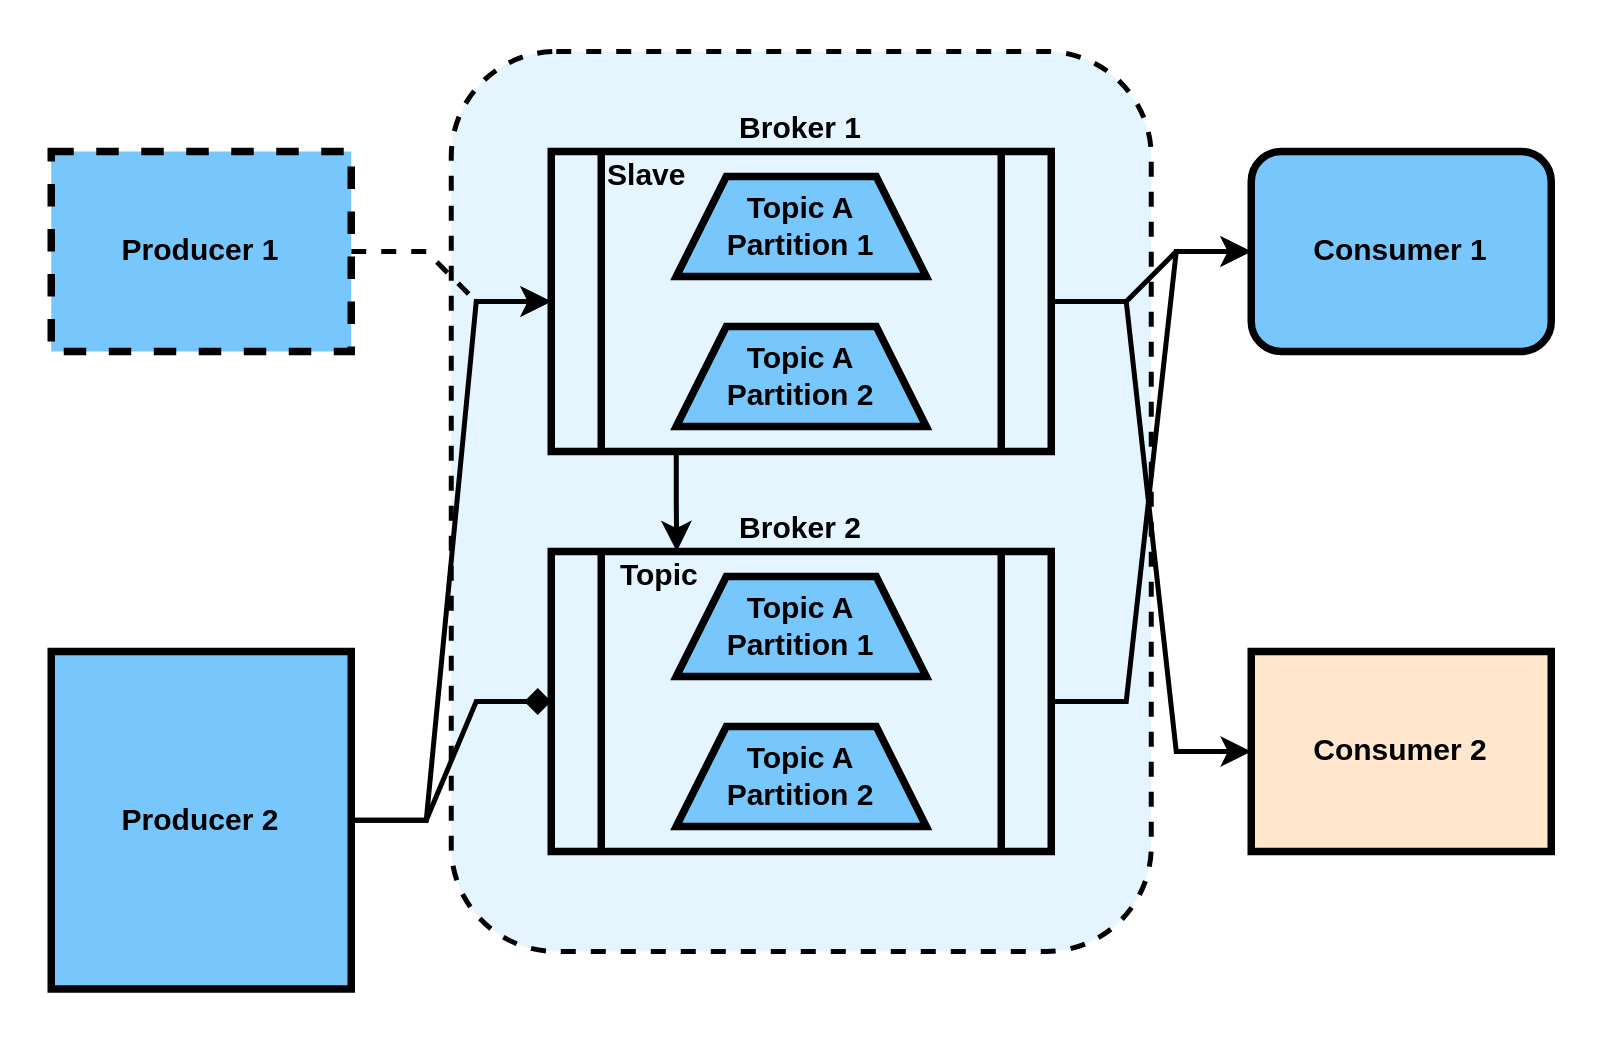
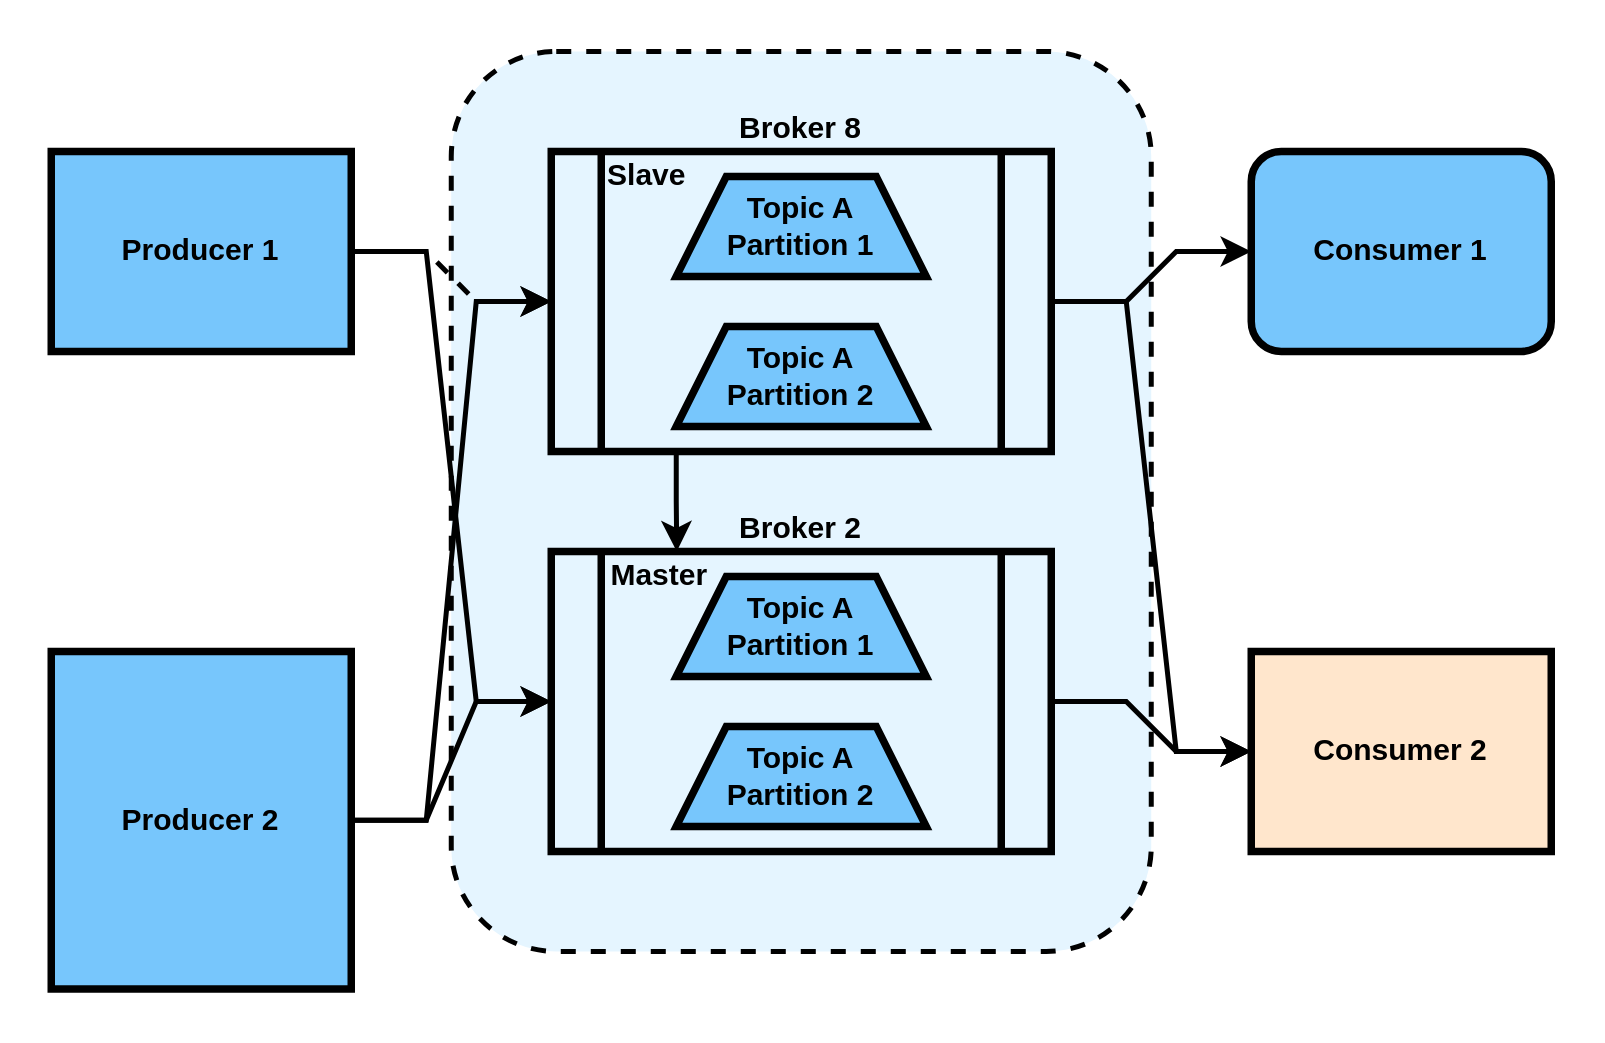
  <mxCell id="0" />
  <mxCell id="1" parent="0" />
  <mxCell id="2" value="" style="rounded=1;whiteSpace=wrap;html=1;dashed=1;fillColor=#e5f5ff;strokeWidth=2;fontSize=12;fontStyle=1;labelBackgroundColor=none;shadow=0;" vertex="1" parent="1"><mxGeometry x="180" y="20" width="280" height="360" as="geometry" /></mxCell>
- <mxCell id="3" style="edgeStyle=entityRelationEdgeStyle;rounded=0;orthogonalLoop=1;jettySize=auto;html=1;exitX=1;exitY=0.5;exitDx=0;exitDy=0;entryX=0;entryY=0.5;entryDx=0;entryDy=0;strokeWidth=2;fontSize=12;fontStyle=1;labelBackgroundColor=none;shadow=0;endArrow=diamond;" edge="1" parent="1" source="5" target="16"><mxGeometry relative="1" as="geometry" /></mxCell>
+ <mxCell id="3" style="edgeStyle=entityRelationEdgeStyle;rounded=0;orthogonalLoop=1;jettySize=auto;html=1;exitX=1;exitY=0.5;exitDx=0;exitDy=0;entryX=0;entryY=0.5;entryDx=0;entryDy=0;strokeWidth=2;fontSize=12;fontStyle=1;labelBackgroundColor=none;shadow=0;" edge="1" parent="1" source="5" target="16"><mxGeometry relative="1" as="geometry" /></mxCell>
  <mxCell id="4" style="edgeStyle=entityRelationEdgeStyle;rounded=0;orthogonalLoop=1;jettySize=auto;html=1;exitX=1;exitY=0.5;exitDx=0;exitDy=0;entryX=0;entryY=0.5;entryDx=0;entryDy=0;strokeWidth=2;fontSize=12;fontStyle=1;labelBackgroundColor=none;shadow=0;" edge="1" parent="1" source="5" target="13"><mxGeometry relative="1" as="geometry" /></mxCell>
  <mxCell id="5" value="Producer 2" style="rounded=0;whiteSpace=wrap;html=1;strokeWidth=3;fontSize=12;fontStyle=1;labelBackgroundColor=none;fillColor=#77c6fc;shadow=0;" vertex="1" parent="1"><mxGeometry x="20" y="260" width="120" height="135" as="geometry" /></mxCell>
  <mxCell id="6" style="edgeStyle=entityRelationEdgeStyle;rounded=0;orthogonalLoop=1;jettySize=auto;html=1;exitX=1;exitY=0.5;exitDx=0;exitDy=0;entryX=0;entryY=0.5;entryDx=0;entryDy=0;strokeWidth=2;fontSize=12;fontStyle=1;labelBackgroundColor=none;shadow=0;dashed=1;" edge="1" parent="1" source="8" target="13"><mxGeometry relative="1" as="geometry" /></mxCell>
- <mxCell id="8" value="Producer 1" style="rounded=0;whiteSpace=wrap;html=1;strokeWidth=3;fontSize=12;fontStyle=1;labelBackgroundColor=none;fillColor=#77c6fc;shadow=0;dashed=1;" vertex="1" parent="1"><mxGeometry x="20" y="60" width="120" height="80" as="geometry" /></mxCell>
+ <mxCell id="7" style="edgeStyle=entityRelationEdgeStyle;rounded=0;orthogonalLoop=1;jettySize=auto;html=1;exitX=1;exitY=0.5;exitDx=0;exitDy=0;entryX=0;entryY=0.5;entryDx=0;entryDy=0;strokeWidth=2;fontSize=12;fontStyle=1;labelBackgroundColor=none;shadow=0;" edge="1" parent="1" source="8" target="16"><mxGeometry relative="1" as="geometry" /></mxCell>
+ <mxCell id="8" value="Producer 1" style="rounded=0;whiteSpace=wrap;html=1;strokeWidth=3;fontSize=12;fontStyle=1;labelBackgroundColor=none;fillColor=#77c6fc;shadow=0;" vertex="1" parent="1"><mxGeometry x="20" y="60" width="120" height="80" as="geometry" /></mxCell>
  <mxCell id="9" value="Consumer 2" style="rounded=0;whiteSpace=wrap;html=1;strokeWidth=3;fontSize=12;fontStyle=1;labelBackgroundColor=none;fillColor=#ffe6cc;shadow=0;" vertex="1" parent="1"><mxGeometry x="500" y="260" width="120" height="80" as="geometry" /></mxCell>
  <mxCell id="10" value="Consumer 1" style="whiteSpace=wrap;html=1;strokeWidth=3;fontSize=12;fontStyle=1;labelBackgroundColor=none;fillColor=#77c6fc;shadow=0;rounded=1;" vertex="1" parent="1"><mxGeometry x="500" y="60" width="120" height="80" as="geometry" /></mxCell>
  <mxCell id="11" style="edgeStyle=entityRelationEdgeStyle;rounded=0;orthogonalLoop=1;jettySize=auto;html=1;exitX=1;exitY=0.5;exitDx=0;exitDy=0;entryX=0;entryY=0.5;entryDx=0;entryDy=0;strokeWidth=2;fontSize=12;fontStyle=1;labelBackgroundColor=none;shadow=0;" edge="1" parent="1" source="13" target="10"><mxGeometry relative="1" as="geometry" /></mxCell>
  <mxCell id="12" style="edgeStyle=entityRelationEdgeStyle;rounded=0;orthogonalLoop=1;jettySize=auto;html=1;exitX=1;exitY=0.5;exitDx=0;exitDy=0;entryX=0;entryY=0.5;entryDx=0;entryDy=0;strokeWidth=2;fontSize=12;fontStyle=1;labelBackgroundColor=none;shadow=0;" edge="1" parent="1" source="13" target="9"><mxGeometry relative="1" as="geometry" /></mxCell>
- <mxCell id="13" value="Broker 1" style="shape=process;whiteSpace=wrap;html=1;backgroundOutline=1;align=center;labelPosition=center;verticalLabelPosition=top;verticalAlign=bottom;strokeWidth=3;fontSize=12;fontStyle=1;labelBackgroundColor=none;fillColor=none;shadow=0;" vertex="1" parent="1"><mxGeometry x="220" y="60" width="200" height="120" as="geometry" /></mxCell>
- <mxCell id="15" style="edgeStyle=entityRelationEdgeStyle;rounded=0;orthogonalLoop=1;jettySize=auto;html=1;exitX=1;exitY=0.5;exitDx=0;exitDy=0;entryX=0;entryY=0.5;entryDx=0;entryDy=0;strokeWidth=2;fontSize=12;fontStyle=1;labelBackgroundColor=none;shadow=0;" edge="1" parent="1" source="16" target="10"><mxGeometry relative="1" as="geometry" /></mxCell>
+ <mxCell id="13" value="Broker 8" style="shape=process;whiteSpace=wrap;html=1;backgroundOutline=1;align=center;labelPosition=center;verticalLabelPosition=top;verticalAlign=bottom;strokeWidth=3;fontSize=12;fontStyle=1;labelBackgroundColor=none;fillColor=none;shadow=0;" vertex="1" parent="1"><mxGeometry x="220" y="60" width="200" height="120" as="geometry" /></mxCell>
+ <mxCell id="14" style="edgeStyle=entityRelationEdgeStyle;rounded=0;orthogonalLoop=1;jettySize=auto;html=1;exitX=1;exitY=0.5;exitDx=0;exitDy=0;entryX=0;entryY=0.5;entryDx=0;entryDy=0;strokeWidth=2;fontSize=12;fontStyle=1;labelBackgroundColor=none;shadow=0;" edge="1" parent="1" source="16" target="9"><mxGeometry relative="1" as="geometry" /></mxCell>
  <mxCell id="16" value="Broker 2" style="shape=process;whiteSpace=wrap;html=1;backgroundOutline=1;align=center;labelPosition=center;verticalLabelPosition=top;verticalAlign=bottom;strokeWidth=3;fontSize=12;fontStyle=1;labelBackgroundColor=none;fillColor=none;shadow=0;" vertex="1" parent="1"><mxGeometry x="220" y="220" width="200" height="120" as="geometry" /></mxCell>
  <mxCell id="17" value="Topic A&lt;br style=&quot;font-size: 12px;&quot;&gt;Partition 1" style="shape=trapezoid;perimeter=trapezoidPerimeter;whiteSpace=wrap;html=1;fixedSize=1;strokeWidth=3;fontSize=12;fontStyle=1;labelBackgroundColor=none;fillColor=#77c6fc;shadow=0;" vertex="1" parent="1"><mxGeometry x="270" y="70" width="100" height="40" as="geometry" /></mxCell>
  <mxCell id="18" value="Topic A&lt;br style=&quot;font-size: 12px;&quot;&gt;Partition 2" style="shape=trapezoid;perimeter=trapezoidPerimeter;whiteSpace=wrap;html=1;fixedSize=1;strokeWidth=3;fontSize=12;fontStyle=1;labelBackgroundColor=none;fillColor=#77c6fc;shadow=0;" vertex="1" parent="1"><mxGeometry x="270" y="130" width="100" height="40" as="geometry" /></mxCell>
  <mxCell id="19" value="Topic A&lt;br style=&quot;font-size: 12px;&quot;&gt;Partition 1" style="shape=trapezoid;perimeter=trapezoidPerimeter;whiteSpace=wrap;html=1;fixedSize=1;strokeWidth=3;fontSize=12;fontStyle=1;labelBackgroundColor=none;fillColor=#77c6fc;shadow=0;" vertex="1" parent="1"><mxGeometry x="270" y="230" width="100" height="40" as="geometry" /></mxCell>
  <mxCell id="20" value="Topic A&lt;br style=&quot;font-size: 12px;&quot;&gt;Partition 2" style="shape=trapezoid;perimeter=trapezoidPerimeter;whiteSpace=wrap;html=1;fixedSize=1;strokeWidth=3;fontSize=12;fontStyle=1;labelBackgroundColor=none;fillColor=#77c6fc;shadow=0;" vertex="1" parent="1"><mxGeometry x="270" y="290" width="100" height="40" as="geometry" /></mxCell>
- <mxCell id="21" value="Topic" style="text;html=1;align=center;verticalAlign=middle;resizable=0;points=[];autosize=1;strokeColor=none;fillColor=none;strokeWidth=3;fontSize=12;fontStyle=1;labelBackgroundColor=none;shadow=0;" vertex="1" parent="1"><mxGeometry x="233" y="215" width="60" height="30" as="geometry" /></mxCell>
+ <mxCell id="21" value="Master" style="text;html=1;align=center;verticalAlign=middle;resizable=0;points=[];autosize=1;strokeColor=none;fillColor=none;strokeWidth=3;fontSize=12;fontStyle=1;labelBackgroundColor=none;shadow=0;" vertex="1" parent="1"><mxGeometry x="233" y="215" width="60" height="30" as="geometry" /></mxCell>
  <mxCell id="22" value="Slave" style="text;html=1;align=center;verticalAlign=middle;resizable=0;points=[];autosize=1;strokeColor=none;fillColor=none;strokeWidth=3;fontSize=12;fontStyle=1;labelBackgroundColor=none;shadow=0;" vertex="1" parent="1"><mxGeometry x="233" y="55" width="50" height="30" as="geometry" /></mxCell>
  <mxCell id="23" value="" style="edgeStyle=orthogonalEdgeStyle;rounded=0;orthogonalLoop=1;jettySize=auto;html=1;exitX=0.25;exitY=1;exitDx=0;exitDy=0;entryX=0.62;entryY=0.167;entryDx=0;entryDy=0;entryPerimeter=0;strokeWidth=2;fontSize=12;fontStyle=1;labelBackgroundColor=none;shadow=0;" edge="1" parent="1" source="13" target="21"><mxGeometry relative="1" as="geometry" /></mxCell>
